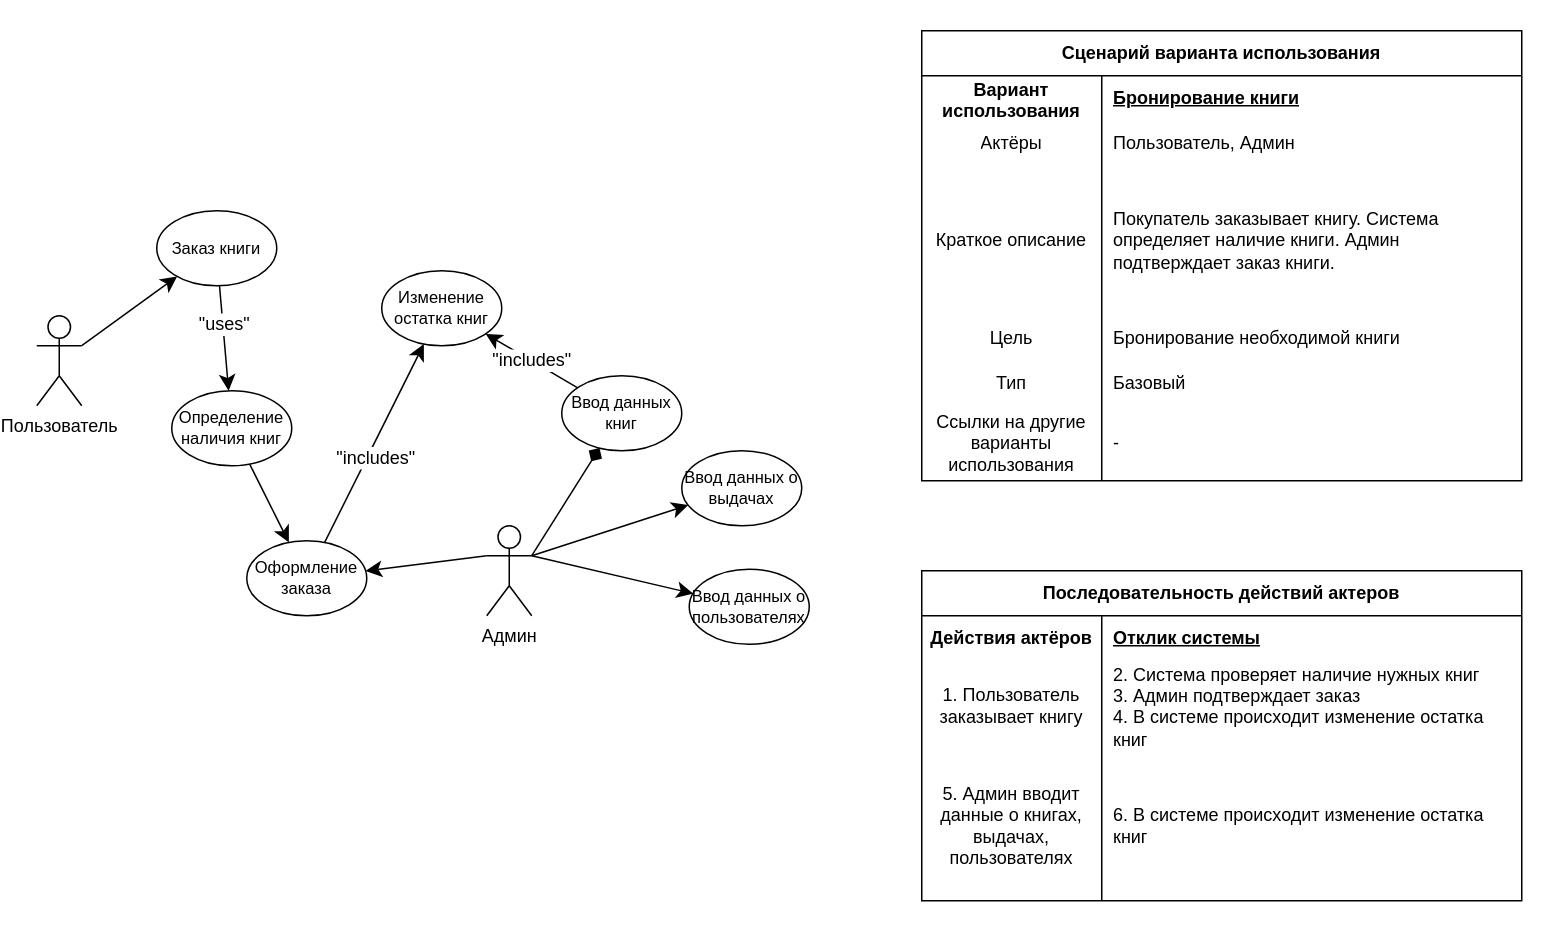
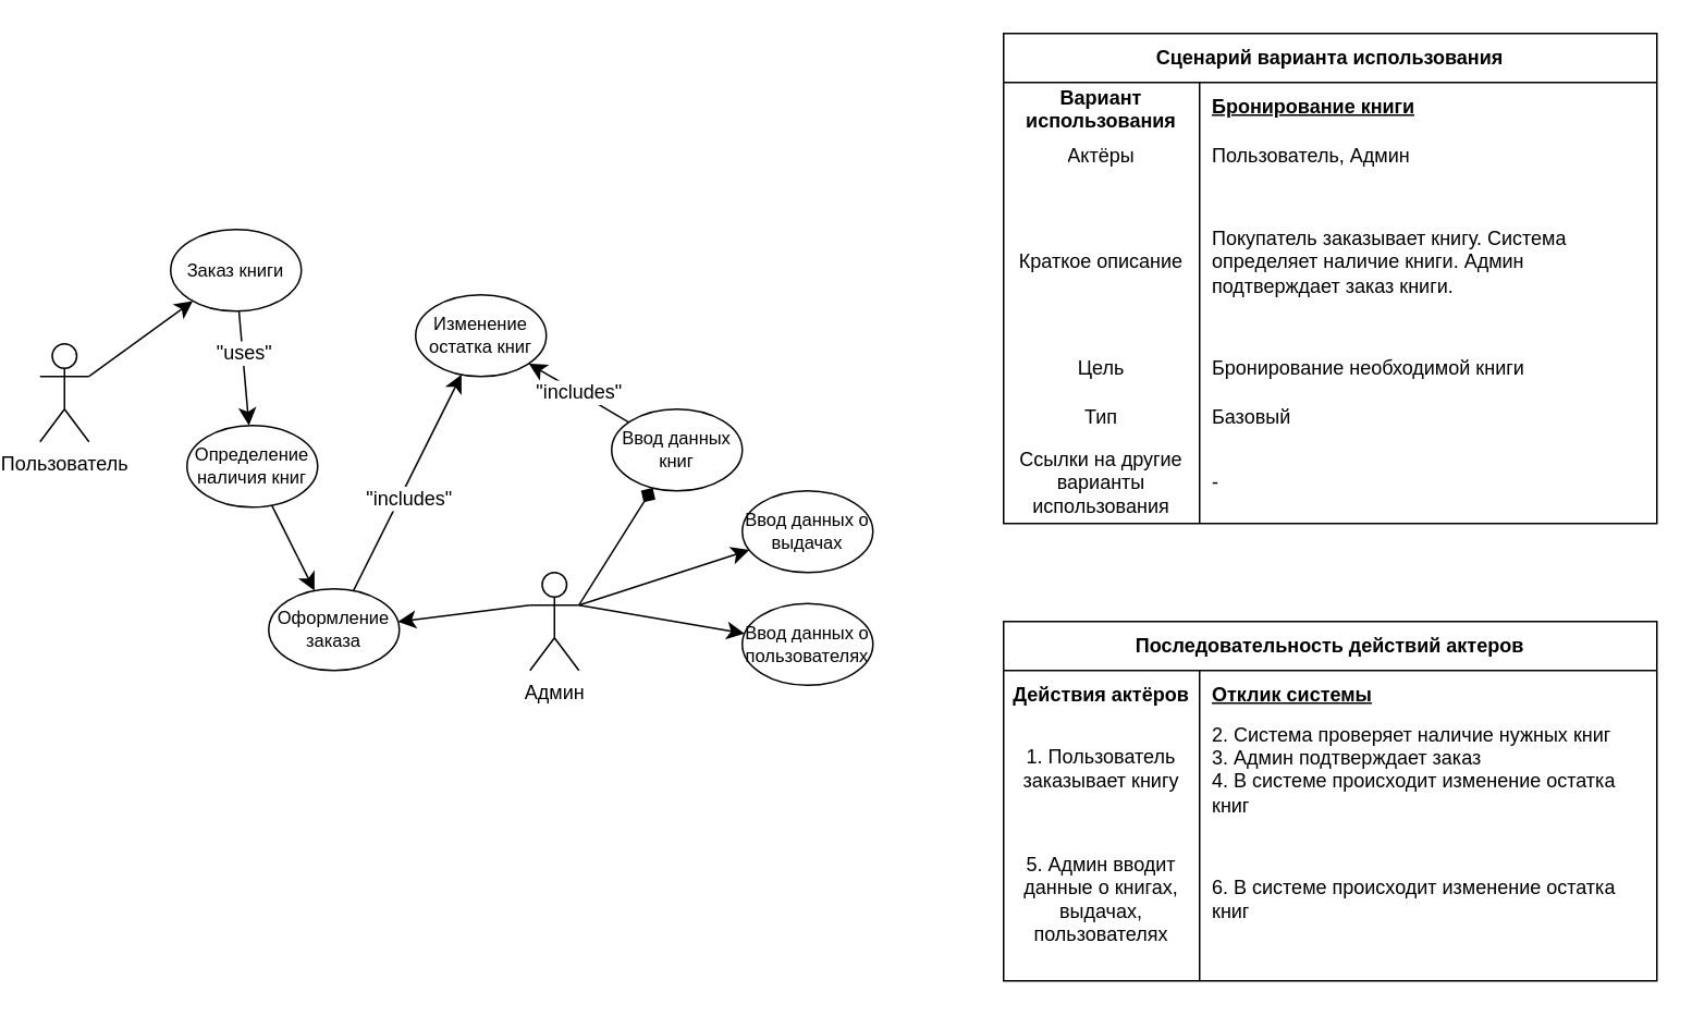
  <mxCell id="0" />
  <mxCell id="1" parent="0" />
  <mxCell id="2" style="edgeStyle=none;curved=1;rounded=0;orthogonalLoop=1;jettySize=auto;html=1;exitX=1;exitY=0.333;exitDx=0;exitDy=0;exitPerimeter=0;fontSize=12;startSize=8;endSize=8;" edge="1" parent="1" source="3" target="11"><mxGeometry relative="1" as="geometry" /></mxCell>
  <mxCell id="3" value="Пользователь" style="shape=umlActor;verticalLabelPosition=bottom;verticalAlign=top;html=1;" vertex="1" parent="1"><mxGeometry x="20" y="210" width="30" height="60" as="geometry" /></mxCell>
  <mxCell id="4" style="edgeStyle=none;curved=1;rounded=0;orthogonalLoop=1;jettySize=auto;html=1;exitX=0;exitY=0.333;exitDx=0;exitDy=0;exitPerimeter=0;fontSize=12;startSize=8;endSize=8;" edge="1" parent="1" source="8" target="16"><mxGeometry relative="1" as="geometry" /></mxCell>
  <mxCell id="5" style="edgeStyle=none;curved=1;rounded=0;orthogonalLoop=1;jettySize=auto;html=1;exitX=1;exitY=0.333;exitDx=0;exitDy=0;exitPerimeter=0;fontSize=12;startSize=8;endSize=8;endArrow=diamond;" edge="1" parent="1" source="8" target="19"><mxGeometry relative="1" as="geometry" /></mxCell>
  <mxCell id="6" style="edgeStyle=none;curved=1;rounded=0;orthogonalLoop=1;jettySize=auto;html=1;exitX=1;exitY=0.333;exitDx=0;exitDy=0;exitPerimeter=0;fontSize=12;startSize=8;endSize=8;" edge="1" parent="1" source="8" target="20"><mxGeometry relative="1" as="geometry" /></mxCell>
  <mxCell id="7" style="edgeStyle=none;curved=1;rounded=0;orthogonalLoop=1;jettySize=auto;html=1;exitX=1;exitY=0.333;exitDx=0;exitDy=0;exitPerimeter=0;fontSize=12;startSize=8;endSize=8;" edge="1" parent="1" source="8" target="21"><mxGeometry relative="1" as="geometry" /></mxCell>
  <mxCell id="8" value="Админ" style="shape=umlActor;verticalLabelPosition=bottom;verticalAlign=top;html=1;" vertex="1" parent="1"><mxGeometry x="320" y="350" width="30" height="60" as="geometry" /></mxCell>
  <mxCell id="9" value="" style="edgeStyle=none;curved=1;rounded=0;orthogonalLoop=1;jettySize=auto;html=1;fontSize=12;startSize=8;endSize=8;" edge="1" parent="1" source="11" target="13"><mxGeometry relative="1" as="geometry" /></mxCell>
  <mxCell id="10" value="&quot;uses&quot;" style="edgeLabel;html=1;align=center;verticalAlign=middle;resizable=0;points=[];fontSize=12;" vertex="1" connectable="0" parent="9"><mxGeometry x="-0.247" relative="1" as="geometry"><mxPoint as="offset" /></mxGeometry></mxCell>
  <mxCell id="11" value="Заказ книги" style="ellipse;whiteSpace=wrap;html=1;fontSize=11;" vertex="1" parent="1"><mxGeometry x="100" y="140" width="80" height="50" as="geometry" /></mxCell>
  <mxCell id="12" value="" style="edgeStyle=none;curved=1;rounded=0;orthogonalLoop=1;jettySize=auto;html=1;fontSize=12;startSize=8;endSize=8;" edge="1" parent="1" source="13" target="16"><mxGeometry relative="1" as="geometry" /></mxCell>
  <mxCell id="13" value="Определение наличия книг" style="ellipse;whiteSpace=wrap;html=1;fontSize=11;" vertex="1" parent="1"><mxGeometry x="110" y="260" width="80" height="50" as="geometry" /></mxCell>
  <mxCell id="14" value="" style="edgeStyle=none;curved=1;rounded=0;orthogonalLoop=1;jettySize=auto;html=1;fontSize=12;startSize=8;endSize=8;" edge="1" parent="1" source="16" target="22"><mxGeometry relative="1" as="geometry" /></mxCell>
  <mxCell id="15" value="&quot;includes&quot;" style="edgeLabel;html=1;align=center;verticalAlign=middle;resizable=0;points=[];fontSize=12;" vertex="1" connectable="0" parent="14"><mxGeometry x="-0.105" y="-4" relative="1" as="geometry"><mxPoint y="1" as="offset" /></mxGeometry></mxCell>
  <mxCell id="16" value="Оформление заказа" style="ellipse;whiteSpace=wrap;html=1;fontSize=11;" vertex="1" parent="1"><mxGeometry x="160" y="360" width="80" height="50" as="geometry" /></mxCell>
  <mxCell id="17" value="" style="edgeStyle=none;curved=1;rounded=0;orthogonalLoop=1;jettySize=auto;html=1;fontSize=12;startSize=8;endSize=8;" edge="1" parent="1" source="19" target="22"><mxGeometry relative="1" as="geometry" /></mxCell>
  <mxCell id="18" value="&quot;includes&quot;" style="edgeLabel;html=1;align=center;verticalAlign=middle;resizable=0;points=[];fontSize=12;" vertex="1" connectable="0" parent="17"><mxGeometry x="0.019" relative="1" as="geometry"><mxPoint as="offset" /></mxGeometry></mxCell>
  <mxCell id="19" value="Ввод данных книг" style="ellipse;whiteSpace=wrap;html=1;fontSize=11;" vertex="1" parent="1"><mxGeometry x="370" y="250" width="80" height="50" as="geometry" /></mxCell>
  <mxCell id="20" value="Ввод данных о выдачах" style="ellipse;whiteSpace=wrap;html=1;fontSize=11;" vertex="1" parent="1"><mxGeometry x="450" y="300" width="80" height="50" as="geometry" /></mxCell>
- <mxCell id="21" value="Ввод данных о пользователях" style="ellipse;whiteSpace=wrap;html=1;fontSize=11;" vertex="1" parent="1"><mxGeometry x="455" y="379" width="80" height="50" as="geometry" /></mxCell>
+ <mxCell id="21" value="Ввод данных о пользователях" style="ellipse;whiteSpace=wrap;html=1;fontSize=11;" vertex="1" parent="1"><mxGeometry x="450" y="369" width="80" height="50" as="geometry" /></mxCell>
  <mxCell id="22" value="Изменение остатка книг" style="ellipse;whiteSpace=wrap;html=1;fontSize=11;" vertex="1" parent="1"><mxGeometry x="250" y="180" width="80" height="50" as="geometry" /></mxCell>
  <mxCell id="23" value="Сценарий варианта использования" style="shape=table;startSize=30;container=1;collapsible=1;childLayout=tableLayout;fixedRows=1;rowLines=0;fontStyle=1;align=center;resizeLast=1;html=1;whiteSpace=wrap;" vertex="1" parent="1"><mxGeometry x="610" y="20" width="400" height="300" as="geometry" /></mxCell>
  <mxCell id="24" value="" style="shape=tableRow;horizontal=0;startSize=0;swimlaneHead=0;swimlaneBody=0;fillColor=none;collapsible=0;dropTarget=0;points=[[0,0.5],[1,0.5]];portConstraint=eastwest;top=0;left=0;right=0;bottom=0;html=1;" vertex="1" parent="23"><mxGeometry y="30" width="400" height="30" as="geometry" /></mxCell>
  <mxCell id="25" value="Вариант использования" style="shape=partialRectangle;connectable=0;fillColor=none;top=0;left=0;bottom=0;right=0;fontStyle=1;overflow=hidden;html=1;whiteSpace=wrap;" vertex="1" parent="24"><mxGeometry width="120" height="30" as="geometry"><mxRectangle width="120" height="30" as="alternateBounds" /></mxGeometry></mxCell>
  <mxCell id="26" value="Бронирование книги" style="shape=partialRectangle;connectable=0;fillColor=none;top=0;left=0;bottom=0;right=0;align=left;spacingLeft=6;fontStyle=5;overflow=hidden;html=1;whiteSpace=wrap;" vertex="1" parent="24"><mxGeometry x="120" width="280" height="30" as="geometry"><mxRectangle width="280" height="30" as="alternateBounds" /></mxGeometry></mxCell>
  <mxCell id="27" value="" style="shape=tableRow;horizontal=0;startSize=0;swimlaneHead=0;swimlaneBody=0;fillColor=none;collapsible=0;dropTarget=0;points=[[0,0.5],[1,0.5]];portConstraint=eastwest;top=0;left=0;right=0;bottom=0;html=1;" vertex="1" parent="23"><mxGeometry y="60" width="400" height="30" as="geometry" /></mxCell>
  <mxCell id="28" value="Актёры" style="shape=partialRectangle;connectable=0;fillColor=none;top=0;left=0;bottom=0;right=0;editable=1;overflow=hidden;html=1;whiteSpace=wrap;" vertex="1" parent="27"><mxGeometry width="120" height="30" as="geometry"><mxRectangle width="120" height="30" as="alternateBounds" /></mxGeometry></mxCell>
  <mxCell id="29" value="Пользователь, Админ" style="shape=partialRectangle;connectable=0;fillColor=none;top=0;left=0;bottom=0;right=0;align=left;spacingLeft=6;overflow=hidden;html=1;whiteSpace=wrap;" vertex="1" parent="27"><mxGeometry x="120" width="280" height="30" as="geometry"><mxRectangle width="280" height="30" as="alternateBounds" /></mxGeometry></mxCell>
  <mxCell id="30" value="" style="shape=tableRow;horizontal=0;startSize=0;swimlaneHead=0;swimlaneBody=0;fillColor=none;collapsible=0;dropTarget=0;points=[[0,0.5],[1,0.5]];portConstraint=eastwest;top=0;left=0;right=0;bottom=0;html=1;" vertex="1" parent="23"><mxGeometry y="90" width="400" height="100" as="geometry" /></mxCell>
  <mxCell id="31" value="Краткое описание" style="shape=partialRectangle;connectable=0;fillColor=none;top=0;left=0;bottom=0;right=0;editable=1;overflow=hidden;html=1;whiteSpace=wrap;" vertex="1" parent="30"><mxGeometry width="120" height="100" as="geometry"><mxRectangle width="120" height="100" as="alternateBounds" /></mxGeometry></mxCell>
  <mxCell id="32" value="Покупатель заказывает книгу. Система определяет наличие книги. Админ подтверждает заказ книги." style="shape=partialRectangle;connectable=0;fillColor=none;top=0;left=0;bottom=0;right=0;align=left;spacingLeft=6;overflow=hidden;html=1;whiteSpace=wrap;" vertex="1" parent="30"><mxGeometry x="120" width="280" height="100" as="geometry"><mxRectangle width="280" height="100" as="alternateBounds" /></mxGeometry></mxCell>
  <mxCell id="33" value="" style="shape=tableRow;horizontal=0;startSize=0;swimlaneHead=0;swimlaneBody=0;fillColor=none;collapsible=0;dropTarget=0;points=[[0,0.5],[1,0.5]];portConstraint=eastwest;top=0;left=0;right=0;bottom=0;html=1;" vertex="1" parent="23"><mxGeometry y="190" width="400" height="30" as="geometry" /></mxCell>
  <mxCell id="34" value="Цель" style="shape=partialRectangle;connectable=0;fillColor=none;top=0;left=0;bottom=0;right=0;editable=1;overflow=hidden;html=1;whiteSpace=wrap;" vertex="1" parent="33"><mxGeometry width="120" height="30" as="geometry"><mxRectangle width="120" height="30" as="alternateBounds" /></mxGeometry></mxCell>
  <mxCell id="35" value="Бронирование необходимой книги" style="shape=partialRectangle;connectable=0;fillColor=none;top=0;left=0;bottom=0;right=0;align=left;spacingLeft=6;overflow=hidden;html=1;whiteSpace=wrap;" vertex="1" parent="33"><mxGeometry x="120" width="280" height="30" as="geometry"><mxRectangle width="280" height="30" as="alternateBounds" /></mxGeometry></mxCell>
  <mxCell id="36" value="" style="shape=tableRow;horizontal=0;startSize=0;swimlaneHead=0;swimlaneBody=0;fillColor=none;collapsible=0;dropTarget=0;points=[[0,0.5],[1,0.5]];portConstraint=eastwest;top=0;left=0;right=0;bottom=0;html=1;" vertex="1" parent="23"><mxGeometry y="220" width="400" height="30" as="geometry" /></mxCell>
  <mxCell id="37" value="Тип" style="shape=partialRectangle;connectable=0;fillColor=none;top=0;left=0;bottom=0;right=0;editable=1;overflow=hidden;html=1;whiteSpace=wrap;" vertex="1" parent="36"><mxGeometry width="120" height="30" as="geometry"><mxRectangle width="120" height="30" as="alternateBounds" /></mxGeometry></mxCell>
  <mxCell id="38" value="Базовый" style="shape=partialRectangle;connectable=0;fillColor=none;top=0;left=0;bottom=0;right=0;align=left;spacingLeft=6;overflow=hidden;html=1;whiteSpace=wrap;" vertex="1" parent="36"><mxGeometry x="120" width="280" height="30" as="geometry"><mxRectangle width="280" height="30" as="alternateBounds" /></mxGeometry></mxCell>
  <mxCell id="39" value="" style="shape=tableRow;horizontal=0;startSize=0;swimlaneHead=0;swimlaneBody=0;fillColor=none;collapsible=0;dropTarget=0;points=[[0,0.5],[1,0.5]];portConstraint=eastwest;top=0;left=0;right=0;bottom=0;html=1;" vertex="1" parent="23"><mxGeometry y="250" width="400" height="50" as="geometry" /></mxCell>
  <mxCell id="40" value="Ссылки на другие варианты&lt;br/&gt;использования" style="shape=partialRectangle;connectable=0;fillColor=none;top=0;left=0;bottom=0;right=0;editable=1;overflow=hidden;html=1;whiteSpace=wrap;" vertex="1" parent="39"><mxGeometry width="120" height="50" as="geometry"><mxRectangle width="120" height="50" as="alternateBounds" /></mxGeometry></mxCell>
  <mxCell id="41" value="-" style="shape=partialRectangle;connectable=0;fillColor=none;top=0;left=0;bottom=0;right=0;align=left;spacingLeft=6;overflow=hidden;html=1;whiteSpace=wrap;" vertex="1" parent="39"><mxGeometry x="120" width="280" height="50" as="geometry"><mxRectangle width="280" height="50" as="alternateBounds" /></mxGeometry></mxCell>
  <mxCell id="42" value="Последовательность действий актеров" style="shape=table;startSize=30;container=1;collapsible=1;childLayout=tableLayout;fixedRows=1;rowLines=0;fontStyle=1;align=center;resizeLast=1;html=1;whiteSpace=wrap;" vertex="1" parent="1"><mxGeometry x="610" y="380" width="400" height="220" as="geometry" /></mxCell>
  <mxCell id="43" value="" style="shape=tableRow;horizontal=0;startSize=0;swimlaneHead=0;swimlaneBody=0;fillColor=none;collapsible=0;dropTarget=0;points=[[0,0.5],[1,0.5]];portConstraint=eastwest;top=0;left=0;right=0;bottom=0;html=1;" vertex="1" parent="42"><mxGeometry y="30" width="400" height="30" as="geometry" /></mxCell>
  <mxCell id="44" value="Действия актёров" style="shape=partialRectangle;connectable=0;fillColor=none;top=0;left=0;bottom=0;right=0;fontStyle=1;overflow=hidden;html=1;whiteSpace=wrap;" vertex="1" parent="43"><mxGeometry width="120" height="30" as="geometry"><mxRectangle width="120" height="30" as="alternateBounds" /></mxGeometry></mxCell>
  <mxCell id="45" value="Отклик системы" style="shape=partialRectangle;connectable=0;fillColor=none;top=0;left=0;bottom=0;right=0;align=left;spacingLeft=6;fontStyle=5;overflow=hidden;html=1;whiteSpace=wrap;" vertex="1" parent="43"><mxGeometry x="120" width="280" height="30" as="geometry"><mxRectangle width="280" height="30" as="alternateBounds" /></mxGeometry></mxCell>
  <mxCell id="46" value="" style="shape=tableRow;horizontal=0;startSize=0;swimlaneHead=0;swimlaneBody=0;fillColor=none;collapsible=0;dropTarget=0;points=[[0,0.5],[1,0.5]];portConstraint=eastwest;top=0;left=0;right=0;bottom=0;html=1;" vertex="1" parent="42"><mxGeometry y="60" width="400" height="60" as="geometry" /></mxCell>
  <mxCell id="47" value="1. Пользователь заказывает книгу" style="shape=partialRectangle;connectable=0;fillColor=none;top=0;left=0;bottom=0;right=0;editable=1;overflow=hidden;html=1;whiteSpace=wrap;" vertex="1" parent="46"><mxGeometry width="120" height="60" as="geometry"><mxRectangle width="120" height="60" as="alternateBounds" /></mxGeometry></mxCell>
  <mxCell id="48" value="2. Система&amp;nbsp;проверяет наличие нужных книг&lt;br&gt;3. Админ подтверждает заказ&lt;br&gt;4. В системе происходит изменение остатка книг" style="shape=partialRectangle;connectable=0;fillColor=none;top=0;left=0;bottom=0;right=0;align=left;spacingLeft=6;overflow=hidden;html=1;whiteSpace=wrap;" vertex="1" parent="46"><mxGeometry x="120" width="280" height="60" as="geometry"><mxRectangle width="280" height="60" as="alternateBounds" /></mxGeometry></mxCell>
  <mxCell id="49" value="" style="shape=tableRow;horizontal=0;startSize=0;swimlaneHead=0;swimlaneBody=0;fillColor=none;collapsible=0;dropTarget=0;points=[[0,0.5],[1,0.5]];portConstraint=eastwest;top=0;left=0;right=0;bottom=0;html=1;" vertex="1" parent="42"><mxGeometry y="120" width="400" height="100" as="geometry" /></mxCell>
  <mxCell id="50" value="5. Админ вводит данные о книгах, выдачах, пользователях" style="shape=partialRectangle;connectable=0;fillColor=none;top=0;left=0;bottom=0;right=0;editable=1;overflow=hidden;html=1;whiteSpace=wrap;" vertex="1" parent="49"><mxGeometry width="120" height="100" as="geometry"><mxRectangle width="120" height="100" as="alternateBounds" /></mxGeometry></mxCell>
  <mxCell id="51" value="6. В системе происходит изменение остатка книг" style="shape=partialRectangle;connectable=0;fillColor=none;top=0;left=0;bottom=0;right=0;align=left;spacingLeft=6;overflow=hidden;html=1;whiteSpace=wrap;" vertex="1" parent="49"><mxGeometry x="120" width="280" height="100" as="geometry"><mxRectangle width="280" height="100" as="alternateBounds" /></mxGeometry></mxCell>
